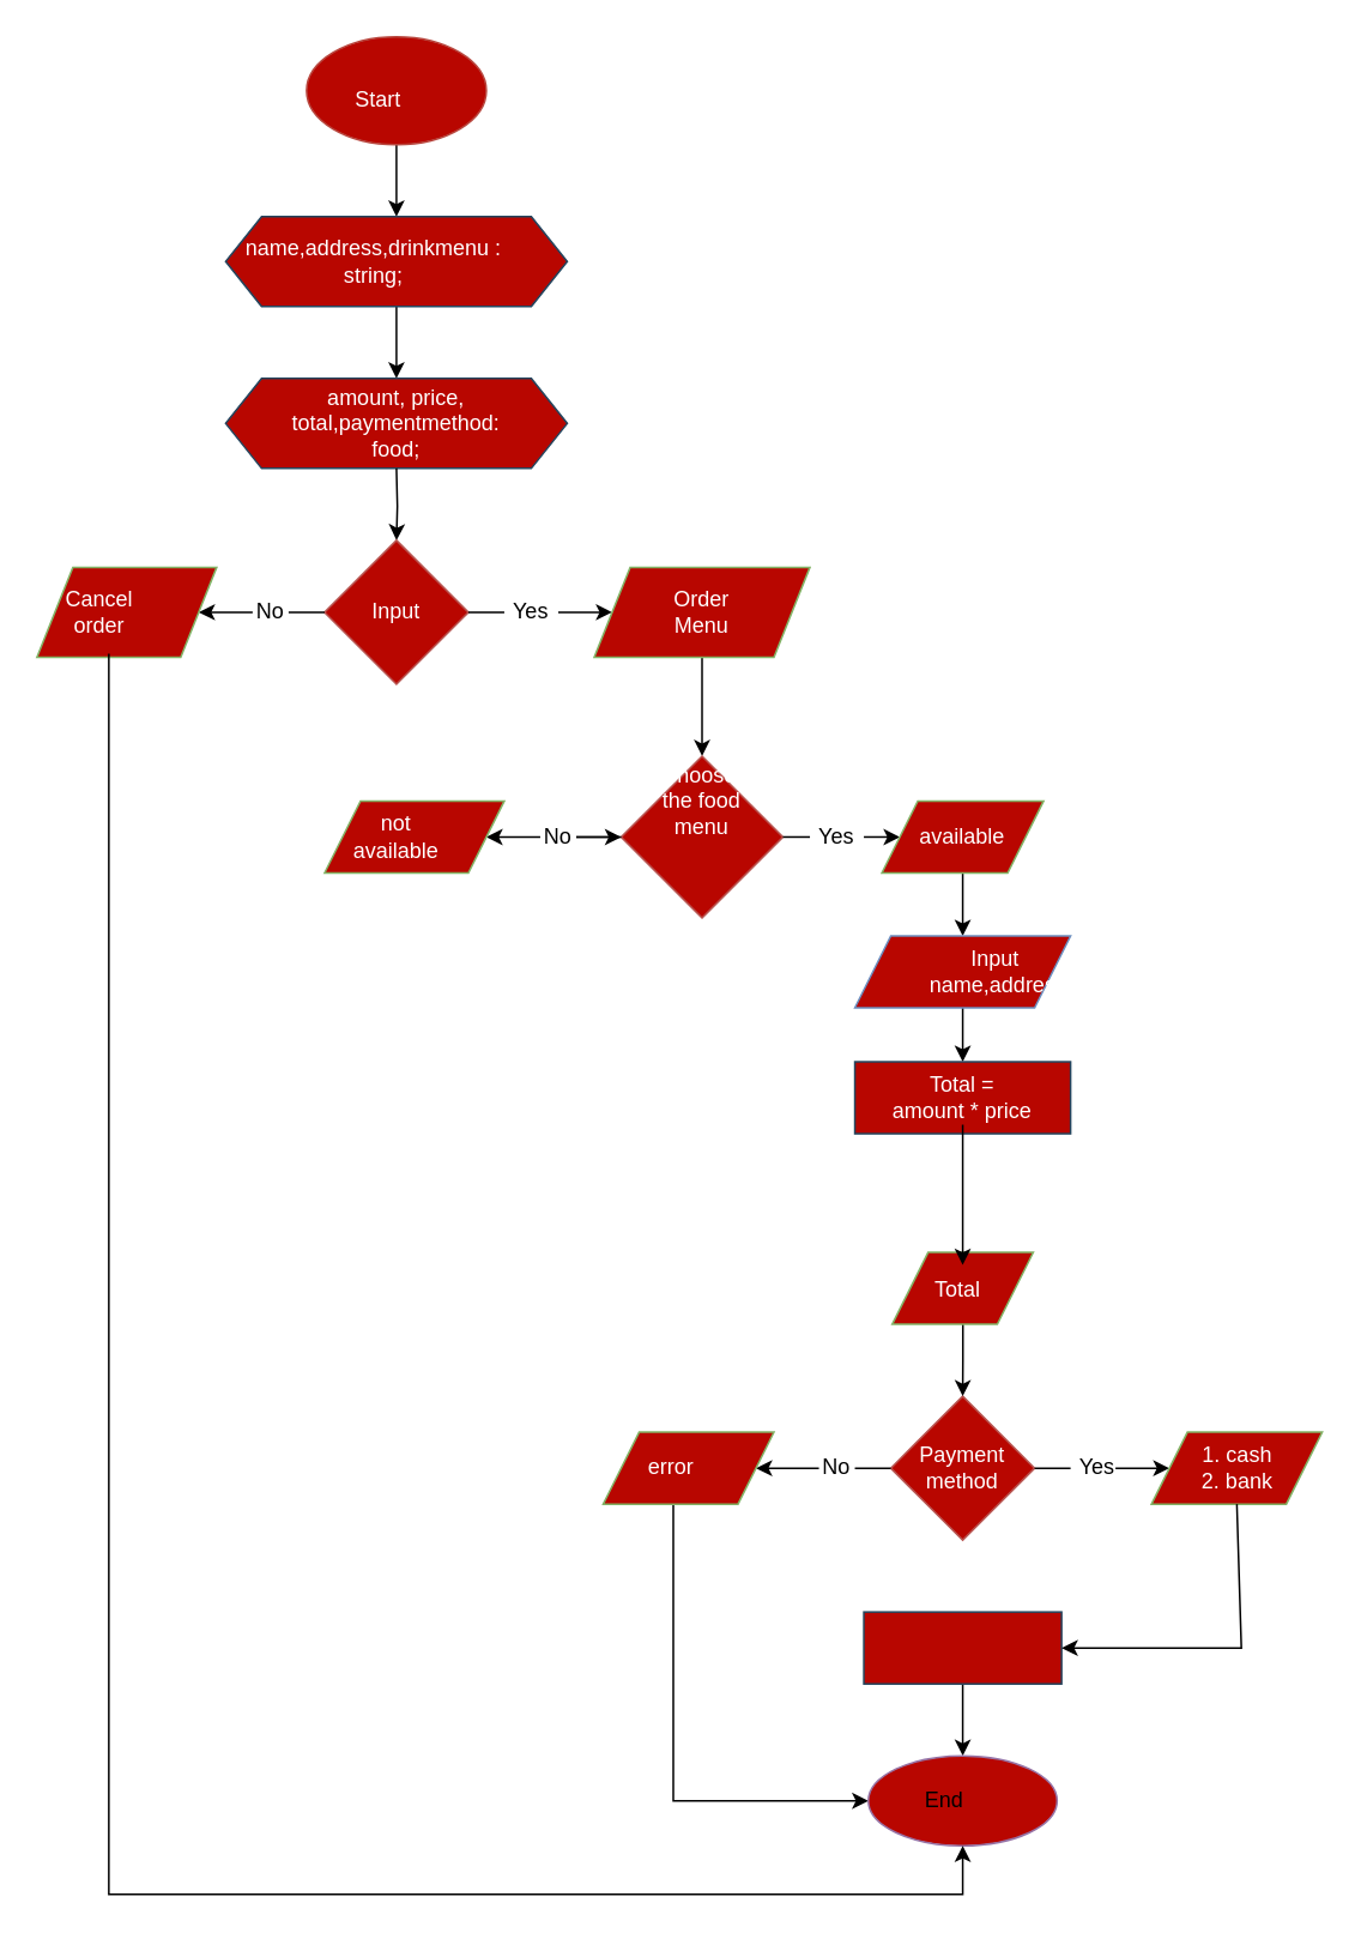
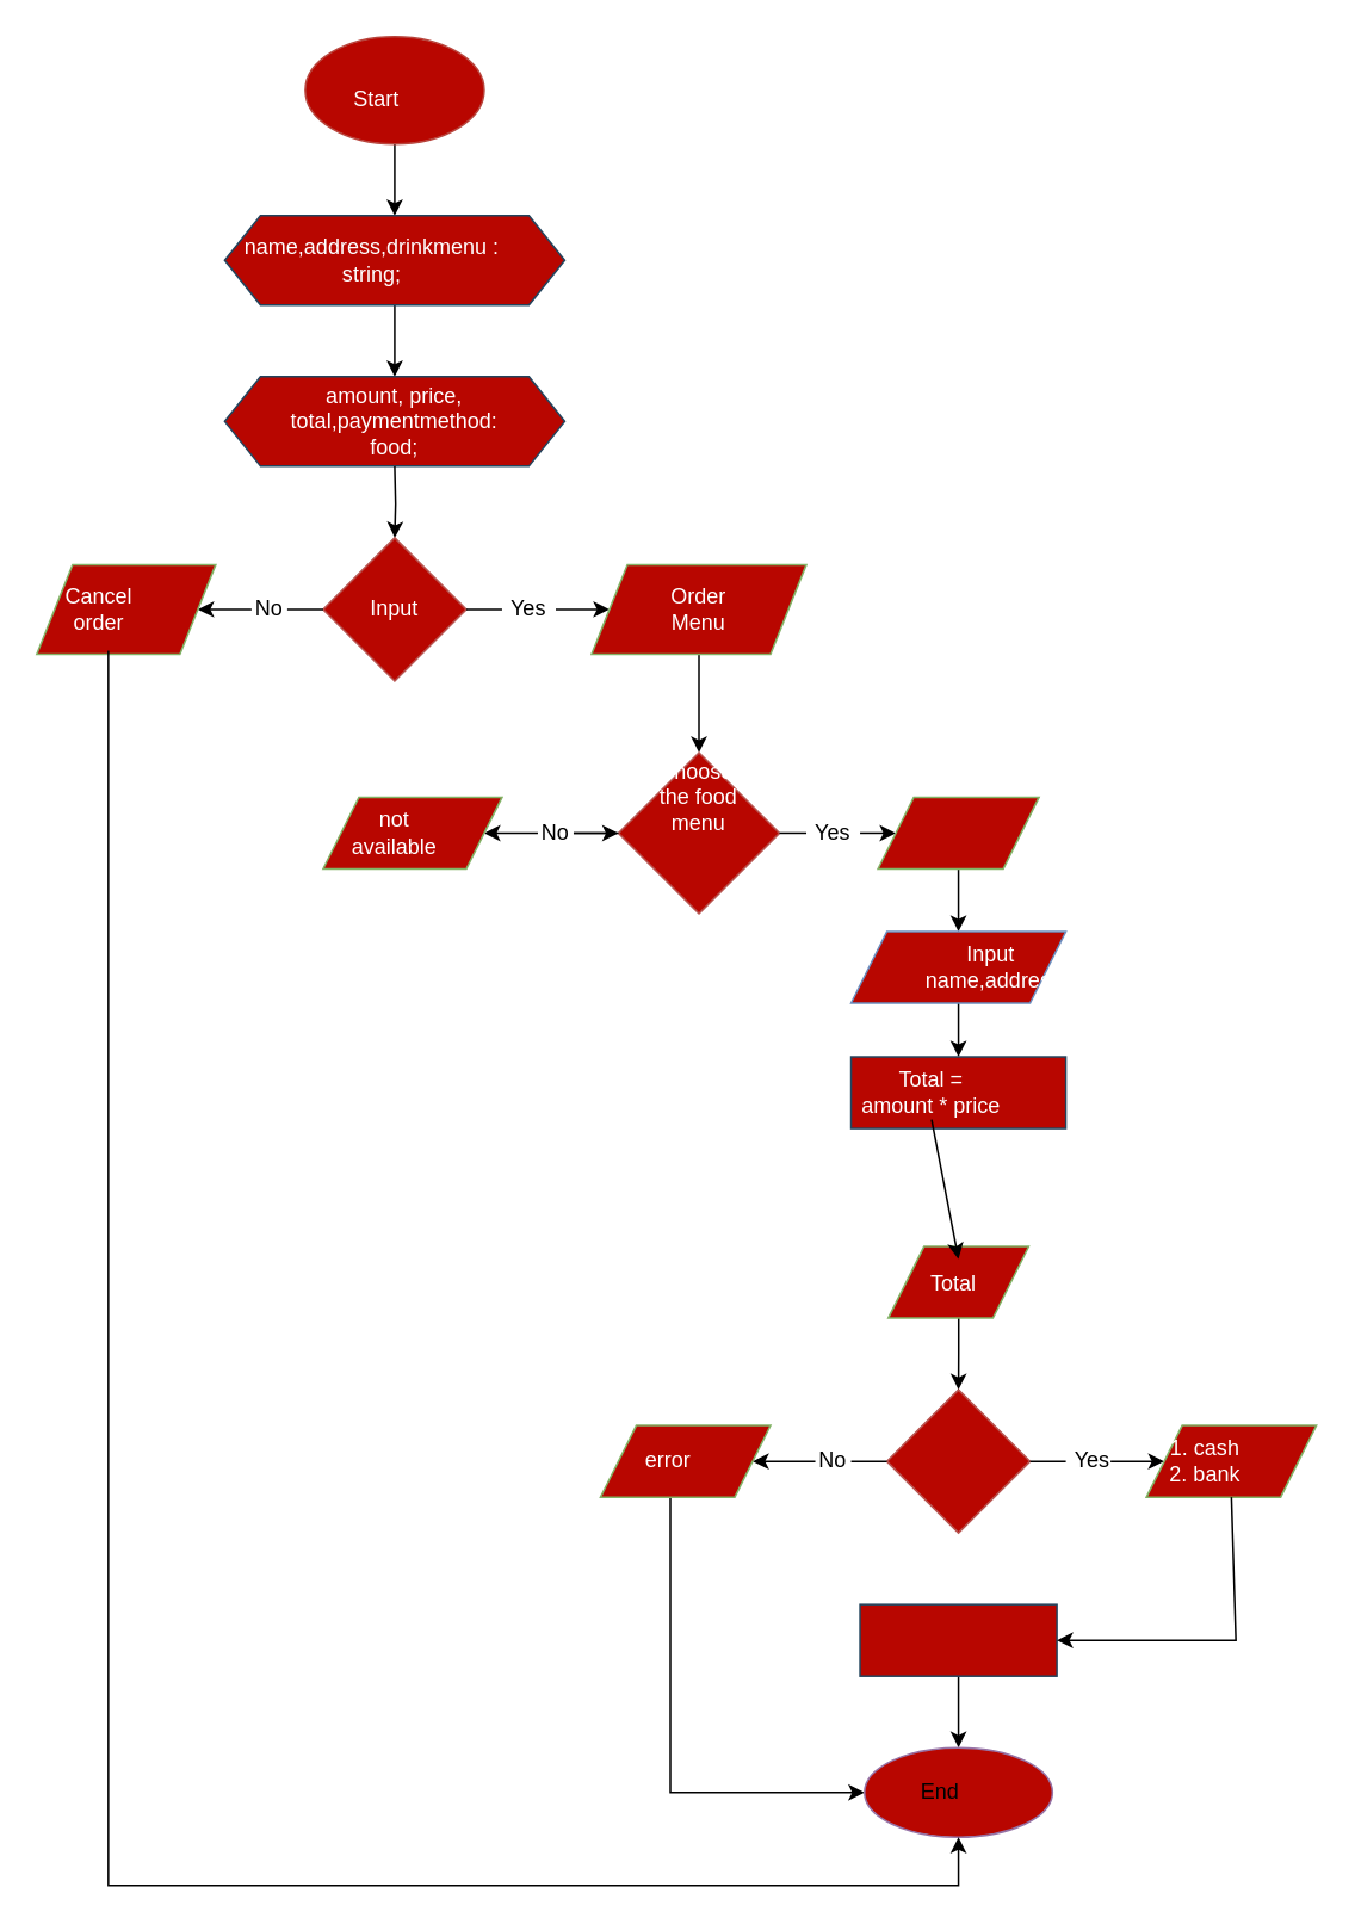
  <mxCell id="0" />
  <mxCell id="1" parent="0" />
  <mxCell id="2" style="edgeStyle=orthogonalEdgeStyle;rounded=0;orthogonalLoop=1;jettySize=auto;html=1;entryX=0.5;entryY=0;entryDx=0;entryDy=0;" edge="1" parent="1" source="3" target="6"><mxGeometry relative="1" as="geometry" /></mxCell>
  <mxCell id="3" value="" style="ellipse;whiteSpace=wrap;html=1;fillColor=#B80600;strokeColor=#B8453D;" vertex="1" parent="1"><mxGeometry x="170" y="20" width="100" height="60" as="geometry" /></mxCell>
  <mxCell id="4" value="Start" style="text;html=1;align=center;verticalAlign=middle;whiteSpace=wrap;rounded=0;fontColor=#FFFFFF;" vertex="1" parent="1"><mxGeometry x="180" y="40" width="60" height="30" as="geometry" /></mxCell>
  <mxCell id="5" style="edgeStyle=orthogonalEdgeStyle;rounded=0;orthogonalLoop=1;jettySize=auto;html=1;entryX=0.5;entryY=0;entryDx=0;entryDy=0;" edge="1" parent="1" source="6" target="8"><mxGeometry relative="1" as="geometry" /></mxCell>
  <mxCell id="6" value="" style="shape=hexagon;perimeter=hexagonPerimeter2;whiteSpace=wrap;html=1;fixedSize=1;fillColor=#B80600;strokeColor=#23445d;" vertex="1" parent="1"><mxGeometry x="125" y="120" width="190" height="50" as="geometry" /></mxCell>
  <mxCell id="7" value="name,address,drinkmenu :&lt;br&gt;string;" style="text;html=1;strokeColor=none;fillColor=none;align=center;verticalAlign=middle;whiteSpace=wrap;rounded=0;fontColor=#FFFFFF;" vertex="1" parent="1"><mxGeometry x="135" y="127.5" width="145" height="35" as="geometry" /></mxCell>
  <mxCell id="8" value="" style="shape=hexagon;perimeter=hexagonPerimeter2;whiteSpace=wrap;html=1;fixedSize=1;fillColor=#B80600;strokeColor=#23445d;" vertex="1" parent="1"><mxGeometry x="125" y="210" width="190" height="50" as="geometry" /></mxCell>
  <mxCell id="9" value="amount, price, total,paymentmethod:&lt;br&gt;food;" style="text;html=1;strokeColor=none;fillColor=none;align=center;verticalAlign=middle;whiteSpace=wrap;rounded=0;fontColor=#FFFFFF;" vertex="1" parent="1"><mxGeometry x="160" y="225" width="120" height="20" as="geometry" /></mxCell>
  <mxCell id="10" style="edgeStyle=orthogonalEdgeStyle;rounded=0;orthogonalLoop=1;jettySize=auto;html=1;entryX=0.5;entryY=0;entryDx=0;entryDy=0;" edge="1" parent="1" target="13"><mxGeometry relative="1" as="geometry"><mxPoint x="220" y="260" as="sourcePoint" /></mxGeometry></mxCell>
  <mxCell id="11" style="edgeStyle=orthogonalEdgeStyle;rounded=0;orthogonalLoop=1;jettySize=auto;html=1;entryX=0;entryY=0.5;entryDx=0;entryDy=0;startArrow=none;" edge="1" parent="1" source="47" target="18"><mxGeometry relative="1" as="geometry" /></mxCell>
  <mxCell id="12" style="edgeStyle=orthogonalEdgeStyle;rounded=0;orthogonalLoop=1;jettySize=auto;html=1;entryX=1;entryY=0.5;entryDx=0;entryDy=0;startArrow=none;" edge="1" parent="1" source="49" target="15"><mxGeometry relative="1" as="geometry" /></mxCell>
  <mxCell id="13" value="" style="rhombus;whiteSpace=wrap;html=1;fillColor=#B80600;strokeColor=#b85450;" vertex="1" parent="1"><mxGeometry x="180" y="300" width="80" height="80" as="geometry" /></mxCell>
  <mxCell id="14" value="Input" style="text;html=1;strokeColor=none;fillColor=none;align=center;verticalAlign=middle;whiteSpace=wrap;rounded=0;fontColor=#FFFFFF;" vertex="1" parent="1"><mxGeometry x="190" y="325" width="60" height="30" as="geometry" /></mxCell>
  <mxCell id="15" value="" style="shape=parallelogram;perimeter=parallelogramPerimeter;whiteSpace=wrap;html=1;fixedSize=1;fillColor=#B80600;strokeColor=#82b366;" vertex="1" parent="1"><mxGeometry x="20" y="315" width="100" height="50" as="geometry" /></mxCell>
  <mxCell id="16" value="Cancel order" style="text;html=1;strokeColor=none;fillColor=none;align=center;verticalAlign=middle;whiteSpace=wrap;rounded=0;fontColor=#FFFFFF;" vertex="1" parent="1"><mxGeometry x="25" y="325" width="60" height="30" as="geometry" /></mxCell>
  <mxCell id="17" style="edgeStyle=orthogonalEdgeStyle;rounded=0;orthogonalLoop=1;jettySize=auto;html=1;exitX=0.5;exitY=1;exitDx=0;exitDy=0;entryX=0.5;entryY=0;entryDx=0;entryDy=0;" edge="1" parent="1" source="18" target="22"><mxGeometry relative="1" as="geometry" /></mxCell>
  <mxCell id="18" value="" style="shape=parallelogram;perimeter=parallelogramPerimeter;whiteSpace=wrap;html=1;fixedSize=1;fillColor=#B80600;strokeColor=#82b366;" vertex="1" parent="1"><mxGeometry x="330" y="315" width="120" height="50" as="geometry" /></mxCell>
  <mxCell id="19" value="Order Menu" style="text;html=1;strokeColor=none;fillColor=none;align=center;verticalAlign=middle;whiteSpace=wrap;rounded=0;fontColor=#FFFFFF;" vertex="1" parent="1"><mxGeometry x="360" y="325" width="60" height="30" as="geometry" /></mxCell>
  <mxCell id="20" style="edgeStyle=orthogonalEdgeStyle;rounded=0;orthogonalLoop=1;jettySize=auto;html=1;exitX=1;exitY=0.5;exitDx=0;exitDy=0;entryX=0;entryY=0.5;entryDx=0;entryDy=0;startArrow=none;" edge="1" parent="1" source="51" target="26"><mxGeometry relative="1" as="geometry" /></mxCell>
  <mxCell id="21" style="edgeStyle=orthogonalEdgeStyle;rounded=0;orthogonalLoop=1;jettySize=auto;html=1;exitX=0;exitY=0.5;exitDx=0;exitDy=0;entryX=1;entryY=0.5;entryDx=0;entryDy=0;startArrow=none;" edge="1" parent="1" source="54" target="24"><mxGeometry relative="1" as="geometry" /></mxCell>
  <mxCell id="22" value="" style="rhombus;whiteSpace=wrap;html=1;fillColor=#B80600;strokeColor=#b85450;" vertex="1" parent="1"><mxGeometry x="345" y="420" width="90" height="90" as="geometry" /></mxCell>
  <mxCell id="23" value="choose the food menu" style="text;html=1;strokeColor=none;fillColor=none;align=center;verticalAlign=middle;whiteSpace=wrap;rounded=0;fontColor=#FFFFFF;" vertex="1" parent="1"><mxGeometry x="360" y="430" width="60" height="30" as="geometry" /></mxCell>
  <mxCell id="24" value="" style="shape=parallelogram;perimeter=parallelogramPerimeter;whiteSpace=wrap;html=1;fixedSize=1;fillColor=#B80600;strokeColor=#82b366;" vertex="1" parent="1"><mxGeometry x="180" y="445" width="100" height="40" as="geometry" /></mxCell>
  <mxCell id="25" style="edgeStyle=orthogonalEdgeStyle;rounded=0;orthogonalLoop=1;jettySize=auto;html=1;entryX=0.5;entryY=0;entryDx=0;entryDy=0;" edge="1" parent="1" source="26" target="30"><mxGeometry relative="1" as="geometry" /></mxCell>
  <mxCell id="26" value="" style="shape=parallelogram;perimeter=parallelogramPerimeter;whiteSpace=wrap;html=1;fixedSize=1;fillColor=#B80600;strokeColor=#82b366;" vertex="1" parent="1"><mxGeometry x="490" y="445" width="90" height="40" as="geometry" /></mxCell>
  <mxCell id="27" value="not available" style="text;html=1;strokeColor=none;fillColor=none;align=center;verticalAlign=middle;whiteSpace=wrap;rounded=0;fontColor=#FFFFFF;" vertex="1" parent="1"><mxGeometry x="190" y="450" width="60" height="30" as="geometry" /></mxCell>
- <mxCell id="28" value="available" style="text;html=1;strokeColor=none;fillColor=none;align=center;verticalAlign=middle;whiteSpace=wrap;rounded=0;fontColor=#FFFFFF;" vertex="1" parent="1"><mxGeometry x="505" y="450" width="60" height="30" as="geometry" /></mxCell>
  <mxCell id="29" style="edgeStyle=orthogonalEdgeStyle;rounded=0;orthogonalLoop=1;jettySize=auto;html=1;entryX=0.5;entryY=0;entryDx=0;entryDy=0;" edge="1" parent="1" source="30" target="32"><mxGeometry relative="1" as="geometry" /></mxCell>
  <mxCell id="30" value="" style="shape=parallelogram;perimeter=parallelogramPerimeter;whiteSpace=wrap;html=1;fixedSize=1;fillColor=#B80600;strokeColor=#6c8ebf;" vertex="1" parent="1"><mxGeometry x="475" y="520" width="120" height="40" as="geometry" /></mxCell>
  <mxCell id="31" value="Input&amp;nbsp;&lt;br&gt;name,address" style="text;html=1;strokeColor=none;fillColor=none;align=center;verticalAlign=middle;whiteSpace=wrap;rounded=0;fontColor=#FFFFFF;" vertex="1" parent="1"><mxGeometry x="525" y="525" width="60" height="30" as="geometry" /></mxCell>
  <mxCell id="32" value="" style="rounded=0;whiteSpace=wrap;html=1;fillColor=#B80600;strokeColor=#23445d;" vertex="1" parent="1"><mxGeometry x="475" y="590" width="120" height="40" as="geometry" /></mxCell>
- <mxCell id="33" value="Total = amount * price" style="text;html=1;strokeColor=none;fillColor=none;align=center;verticalAlign=middle;whiteSpace=wrap;rounded=0;fontColor=#FFFFFF;" vertex="1" parent="1"><mxGeometry x="495" y="595" width="80" height="30" as="geometry" /></mxCell>
+ <mxCell id="33" value="Total = amount * price" style="text;html=1;strokeColor=none;fillColor=none;align=center;verticalAlign=middle;whiteSpace=wrap;rounded=0;fontColor=#FFFFFF;" vertex="1" parent="1"><mxGeometry x="480" y="595" width="80" height="30" as="geometry" /></mxCell>
  <mxCell id="34" style="edgeStyle=orthogonalEdgeStyle;rounded=0;orthogonalLoop=1;jettySize=auto;html=1;entryX=0;entryY=0.5;entryDx=0;entryDy=0;startArrow=none;" edge="1" parent="1" source="56" target="40"><mxGeometry relative="1" as="geometry" /></mxCell>
  <mxCell id="35" style="edgeStyle=orthogonalEdgeStyle;rounded=0;orthogonalLoop=1;jettySize=auto;html=1;entryX=1;entryY=0.5;entryDx=0;entryDy=0;startArrow=none;" edge="1" parent="1" source="58" target="39"><mxGeometry relative="1" as="geometry" /></mxCell>
  <mxCell id="36" value="" style="rhombus;whiteSpace=wrap;html=1;fillColor=#B80600;strokeColor=#b85450;" vertex="1" parent="1"><mxGeometry x="495" y="776" width="80" height="80" as="geometry" /></mxCell>
- <mxCell id="37" value="Payment method" style="text;html=1;strokeColor=none;fillColor=none;align=center;verticalAlign=middle;whiteSpace=wrap;rounded=0;fontColor=#FFFFFF;" vertex="1" parent="1"><mxGeometry x="505" y="801" width="60" height="30" as="geometry" /></mxCell>
  <mxCell id="38" style="edgeStyle=orthogonalEdgeStyle;rounded=0;orthogonalLoop=1;jettySize=auto;html=1;entryX=0;entryY=0.5;entryDx=0;entryDy=0;" edge="1" parent="1" source="39" target="45"><mxGeometry relative="1" as="geometry"><Array as="points"><mxPoint x="374" y="1001" /></Array></mxGeometry></mxCell>
  <mxCell id="39" value="" style="shape=parallelogram;perimeter=parallelogramPerimeter;whiteSpace=wrap;html=1;fixedSize=1;fillColor=#B80600;strokeColor=#82b366;" vertex="1" parent="1"><mxGeometry x="335" y="796" width="95" height="40" as="geometry" /></mxCell>
  <mxCell id="40" value="" style="shape=parallelogram;perimeter=parallelogramPerimeter;whiteSpace=wrap;html=1;fixedSize=1;fillColor=#B80600;strokeColor=#82b366;" vertex="1" parent="1"><mxGeometry x="640" y="796" width="95" height="40" as="geometry" /></mxCell>
  <mxCell id="41" value="error" style="text;html=1;strokeColor=none;fillColor=none;align=center;verticalAlign=middle;whiteSpace=wrap;rounded=0;fontColor=#FFFFFF;" vertex="1" parent="1"><mxGeometry x="342.5" y="801" width="60" height="30" as="geometry" /></mxCell>
- <mxCell id="42" value="1. cash&lt;br&gt;2. bank" style="text;html=1;strokeColor=none;fillColor=none;align=center;verticalAlign=middle;whiteSpace=wrap;rounded=0;fontColor=#FFFFFF;" vertex="1" parent="1"><mxGeometry x="657.5" y="801" width="60" height="30" as="geometry" /></mxCell>
+ <mxCell id="42" value="1. cash&lt;br&gt;2. bank" style="text;html=1;strokeColor=none;fillColor=none;align=center;verticalAlign=middle;whiteSpace=wrap;rounded=0;fontColor=#FFFFFF;" vertex="1" parent="1"><mxGeometry x="642.5" y="801" width="60" height="30" as="geometry" /></mxCell>
  <mxCell id="43" style="edgeStyle=orthogonalEdgeStyle;rounded=0;orthogonalLoop=1;jettySize=auto;html=1;entryX=0.5;entryY=0;entryDx=0;entryDy=0;" edge="1" parent="1" source="44" target="45"><mxGeometry relative="1" as="geometry" /></mxCell>
  <mxCell id="44" value="" style="rounded=0;whiteSpace=wrap;html=1;fillColor=#B80600;strokeColor=#23445d;" vertex="1" parent="1"><mxGeometry x="480" y="896" width="110" height="40" as="geometry" /></mxCell>
  <mxCell id="45" value="" style="ellipse;whiteSpace=wrap;html=1;fillColor=#B80600;strokeColor=#9673a6;" vertex="1" parent="1"><mxGeometry x="482.5" y="976" width="105" height="50" as="geometry" /></mxCell>
  <mxCell id="46" value="End" style="text;html=1;align=center;verticalAlign=middle;whiteSpace=wrap;rounded=0;" vertex="1" parent="1"><mxGeometry x="495" y="986" width="60" height="30" as="geometry" /></mxCell>
  <mxCell id="47" value="Yes" style="text;html=1;strokeColor=none;fillColor=none;align=center;verticalAlign=middle;whiteSpace=wrap;rounded=0;" vertex="1" parent="1"><mxGeometry x="280" y="335" width="30" height="10" as="geometry" /></mxCell>
  <mxCell id="48" value="" style="edgeStyle=orthogonalEdgeStyle;rounded=0;orthogonalLoop=1;jettySize=auto;html=1;entryX=0;entryY=0.5;entryDx=0;entryDy=0;endArrow=none;" edge="1" parent="1" source="13" target="47"><mxGeometry relative="1" as="geometry"><mxPoint x="260" y="340" as="sourcePoint" /><mxPoint x="310" y="340" as="targetPoint" /></mxGeometry></mxCell>
  <mxCell id="49" value="No" style="text;html=1;strokeColor=none;fillColor=none;align=center;verticalAlign=middle;whiteSpace=wrap;rounded=0;" vertex="1" parent="1"><mxGeometry x="140" y="335" width="20" height="10" as="geometry" /></mxCell>
  <mxCell id="50" value="" style="edgeStyle=orthogonalEdgeStyle;rounded=0;orthogonalLoop=1;jettySize=auto;html=1;entryX=1;entryY=0.5;entryDx=0;entryDy=0;endArrow=none;" edge="1" parent="1" source="13" target="49"><mxGeometry relative="1" as="geometry"><mxPoint x="180" y="340" as="sourcePoint" /><mxPoint x="110" y="340" as="targetPoint" /></mxGeometry></mxCell>
  <mxCell id="51" value="Yes" style="text;html=1;strokeColor=none;fillColor=none;align=center;verticalAlign=middle;whiteSpace=wrap;rounded=0;" vertex="1" parent="1"><mxGeometry x="450" y="460" width="30" height="10" as="geometry" /></mxCell>
  <mxCell id="52" value="" style="edgeStyle=orthogonalEdgeStyle;rounded=0;orthogonalLoop=1;jettySize=auto;html=1;exitX=1;exitY=0.5;exitDx=0;exitDy=0;entryX=0;entryY=0.5;entryDx=0;entryDy=0;endArrow=none;" edge="1" parent="1" source="22" target="51"><mxGeometry relative="1" as="geometry"><mxPoint x="435" y="465" as="sourcePoint" /><mxPoint x="500" y="465" as="targetPoint" /></mxGeometry></mxCell>
  <mxCell id="53" value="" style="edgeStyle=orthogonalEdgeStyle;rounded=0;orthogonalLoop=1;jettySize=auto;html=1;" edge="1" parent="1" source="54" target="22"><mxGeometry relative="1" as="geometry" /></mxCell>
  <mxCell id="54" value="No" style="text;html=1;strokeColor=none;fillColor=none;align=center;verticalAlign=middle;whiteSpace=wrap;rounded=0;" vertex="1" parent="1"><mxGeometry x="300" y="460" width="20" height="10" as="geometry" /></mxCell>
  <mxCell id="55" value="" style="edgeStyle=orthogonalEdgeStyle;rounded=0;orthogonalLoop=1;jettySize=auto;html=1;exitX=0;exitY=0.5;exitDx=0;exitDy=0;entryX=1;entryY=0.5;entryDx=0;entryDy=0;endArrow=none;" edge="1" parent="1" source="22" target="54"><mxGeometry relative="1" as="geometry"><mxPoint x="345" y="465" as="sourcePoint" /><mxPoint x="270" y="465" as="targetPoint" /></mxGeometry></mxCell>
  <mxCell id="56" value="Yes" style="text;html=1;strokeColor=none;fillColor=none;align=center;verticalAlign=middle;whiteSpace=wrap;rounded=0;" vertex="1" parent="1"><mxGeometry x="595" y="811" width="30" height="10" as="geometry" /></mxCell>
  <mxCell id="57" value="" style="edgeStyle=orthogonalEdgeStyle;rounded=0;orthogonalLoop=1;jettySize=auto;html=1;entryX=0;entryY=0.5;entryDx=0;entryDy=0;endArrow=none;" edge="1" parent="1" source="36" target="56"><mxGeometry relative="1" as="geometry"><mxPoint x="575" y="816" as="sourcePoint" /><mxPoint x="650" y="816" as="targetPoint" /></mxGeometry></mxCell>
  <mxCell id="58" value="No" style="text;html=1;strokeColor=none;fillColor=none;align=center;verticalAlign=middle;whiteSpace=wrap;rounded=0;" vertex="1" parent="1"><mxGeometry x="455" y="811" width="20" height="10" as="geometry" /></mxCell>
  <mxCell id="59" value="" style="edgeStyle=orthogonalEdgeStyle;rounded=0;orthogonalLoop=1;jettySize=auto;html=1;entryX=1;entryY=0.5;entryDx=0;entryDy=0;endArrow=none;" edge="1" parent="1" source="36" target="58"><mxGeometry relative="1" as="geometry"><mxPoint x="495" y="816" as="sourcePoint" /><mxPoint x="420" y="816" as="targetPoint" /></mxGeometry></mxCell>
  <mxCell id="60" style="edgeStyle=orthogonalEdgeStyle;rounded=0;orthogonalLoop=1;jettySize=auto;html=1;entryX=0.5;entryY=0;entryDx=0;entryDy=0;" edge="1" parent="1" source="61" target="36"><mxGeometry relative="1" as="geometry" /></mxCell>
  <mxCell id="61" value="" style="shape=parallelogram;perimeter=parallelogramPerimeter;whiteSpace=wrap;html=1;fixedSize=1;fillColor=#B80600;strokeColor=#82b366;" vertex="1" parent="1"><mxGeometry x="495.75" y="696" width="78.5" height="40" as="geometry" /></mxCell>
  <mxCell id="62" value="Total&lt;br&gt;" style="text;html=1;strokeColor=none;fillColor=none;align=center;verticalAlign=middle;whiteSpace=wrap;rounded=0;fontColor=#FFFFFF;" vertex="1" parent="1"><mxGeometry x="500" y="701" width="65" height="32" as="geometry" /></mxCell>
  <mxCell id="63" value="" style="endArrow=classic;html=1;rounded=0;exitX=0.5;exitY=1;exitDx=0;exitDy=0;entryX=1;entryY=0.5;entryDx=0;entryDy=0;" edge="1" parent="1" source="40" target="44"><mxGeometry width="50" height="50" relative="1" as="geometry"><mxPoint x="360" y="923" as="sourcePoint" /><mxPoint x="410" y="873" as="targetPoint" /><Array as="points"><mxPoint x="690" y="916" /></Array></mxGeometry></mxCell>
  <mxCell id="64" value="" style="endArrow=classic;html=1;rounded=0;exitX=0.5;exitY=1;exitDx=0;exitDy=0;" edge="1" parent="1" source="33"><mxGeometry width="50" height="50" relative="1" as="geometry"><mxPoint x="360" y="703" as="sourcePoint" /><mxPoint x="535" y="703" as="targetPoint" /></mxGeometry></mxCell>
  <mxCell id="65" value="" style="endArrow=classic;html=1;rounded=0;exitX=0.4;exitY=0.96;exitDx=0;exitDy=0;exitPerimeter=0;entryX=0.5;entryY=1;entryDx=0;entryDy=0;" edge="1" parent="1" source="15" target="45"><mxGeometry width="50" height="50" relative="1" as="geometry"><mxPoint x="360" y="463" as="sourcePoint" /><mxPoint x="480" y="1003" as="targetPoint" /><Array as="points"><mxPoint x="60" y="1053" /><mxPoint x="535" y="1053" /></Array></mxGeometry></mxCell>
